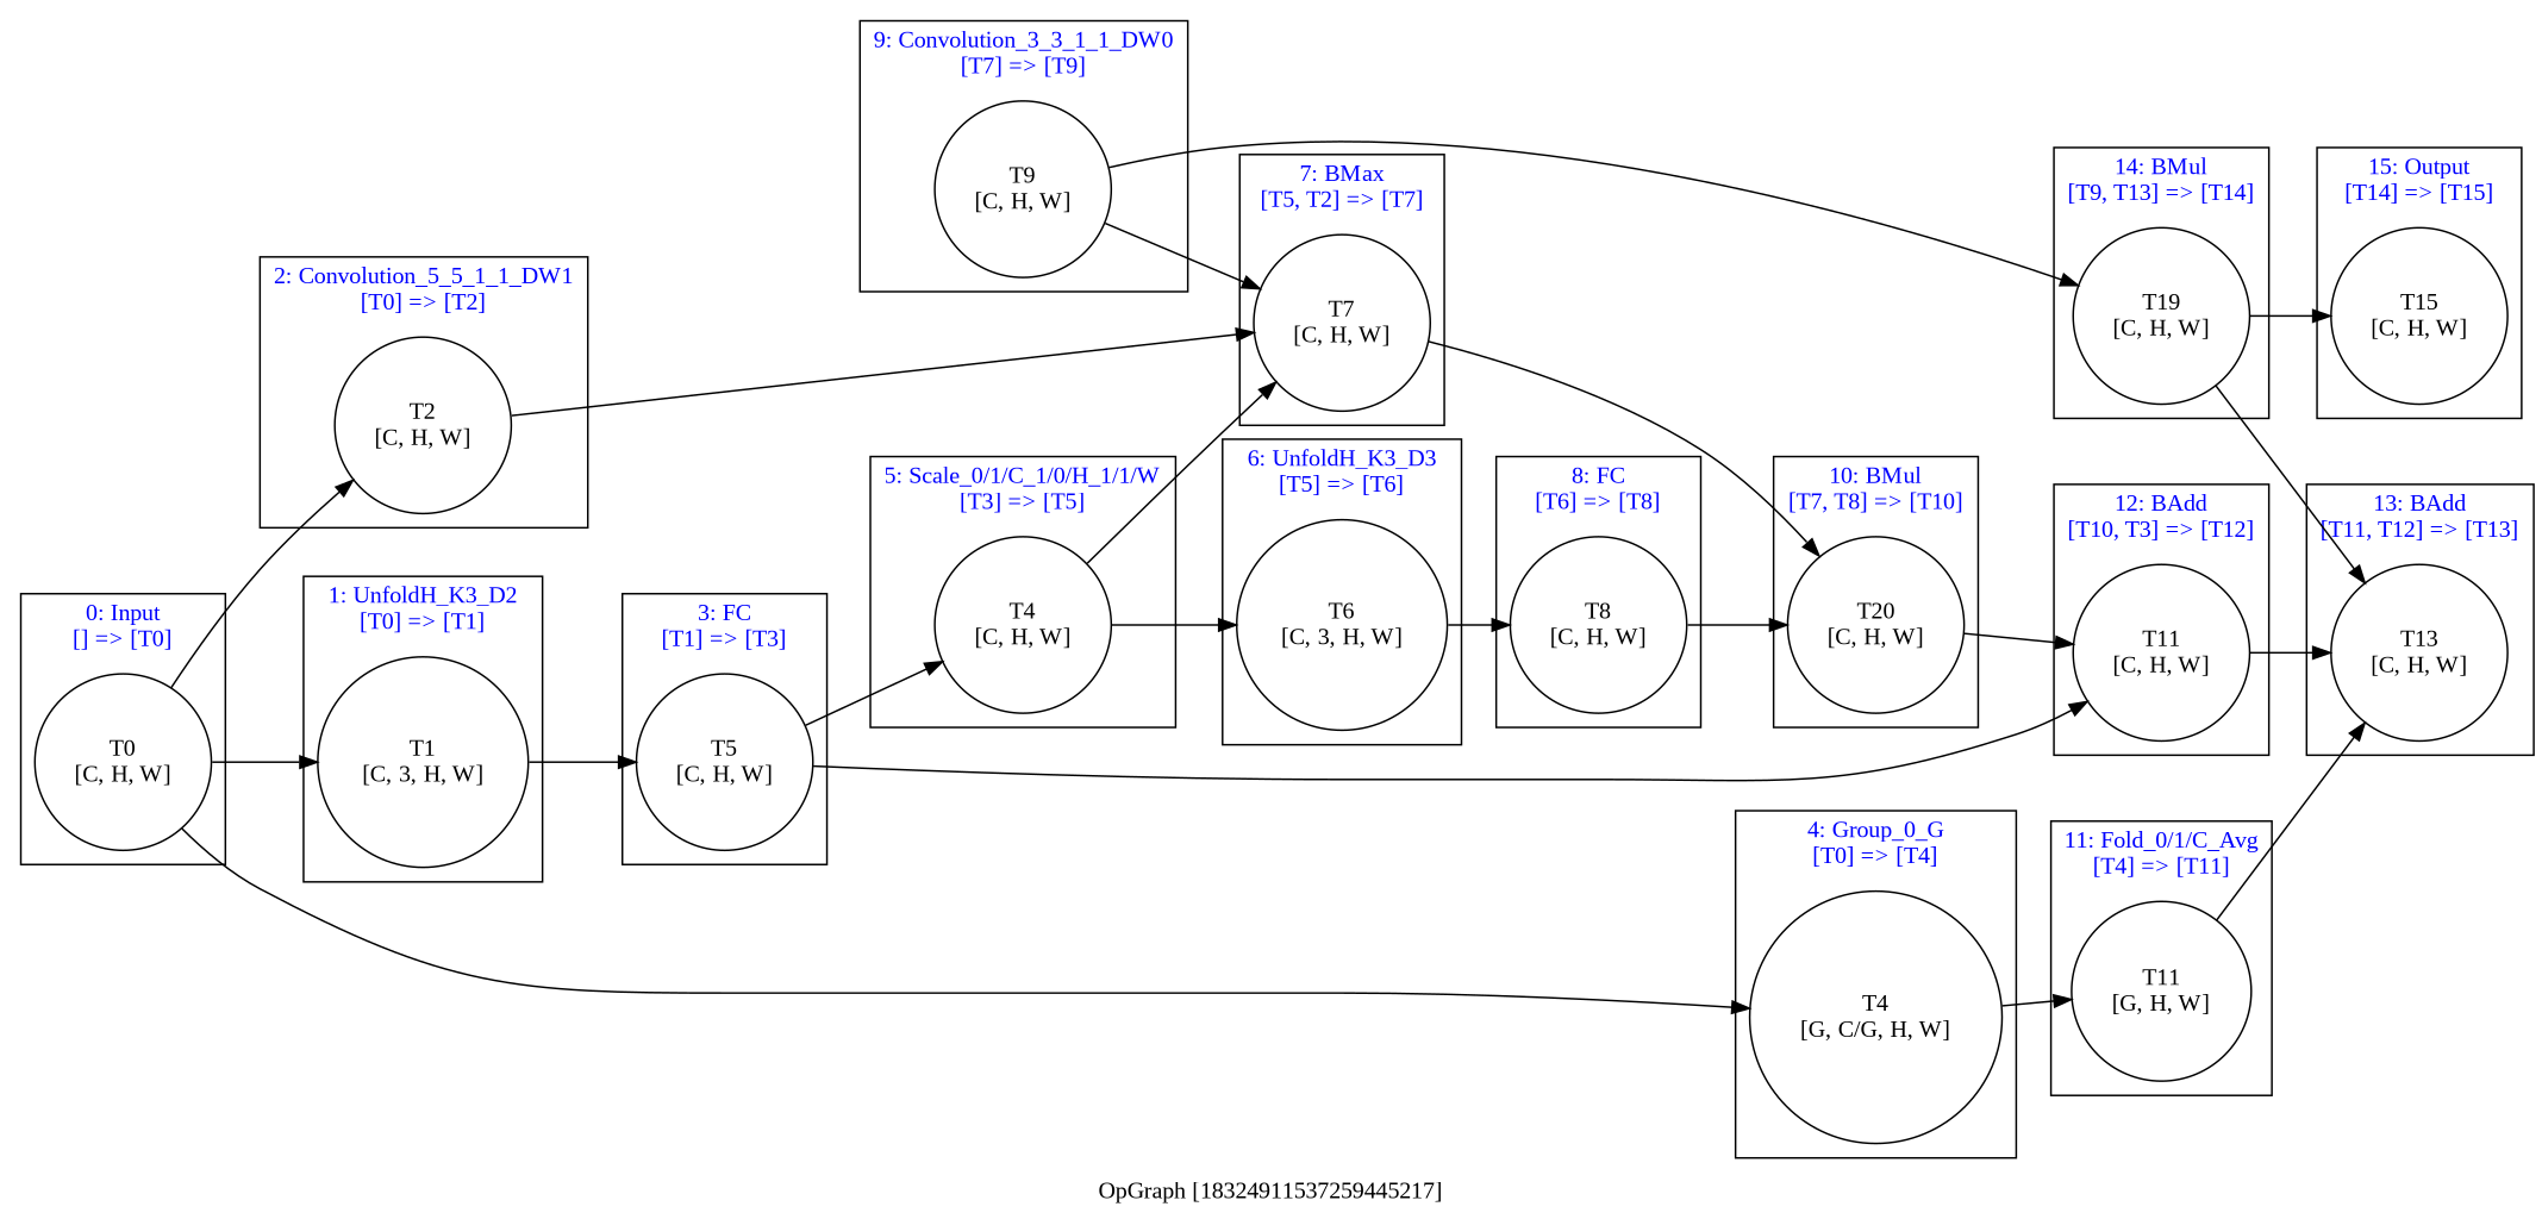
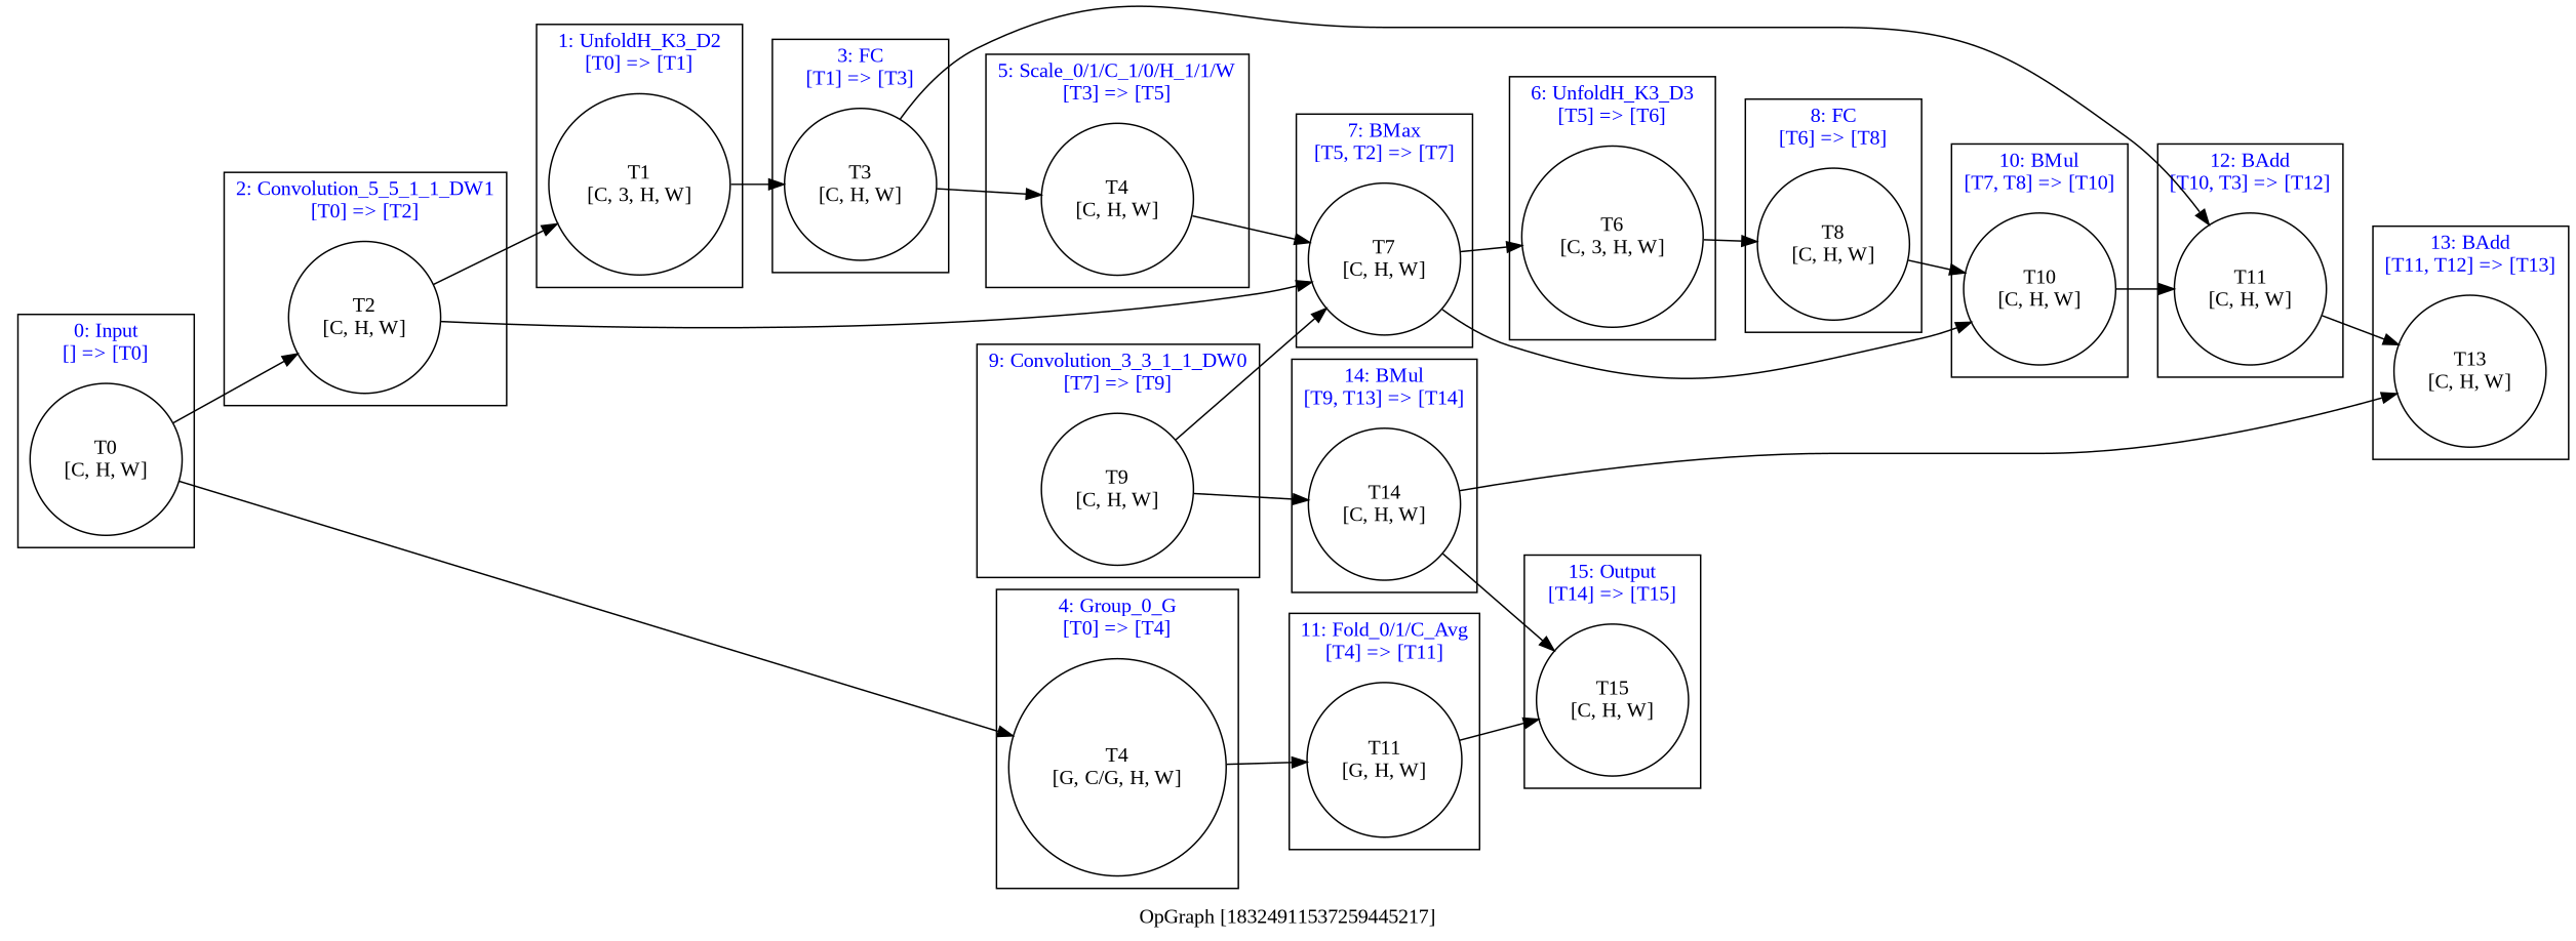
  digraph {
    fontname="Liberation Serif"
    label="OpGraph [18324911537259445217]"
    rankdir=LR
    node [color=black fontname="Liberation Serif" shape=circle]
    edge [fontname="Liberation Serif"]
    n1 [label="T0\n[C, H, W]"]
    n2 [label="T1\n[C, 3, H, W]"]
    n3 [label="T2\n[C, H, W]"]
-   n4 [label="T5\n[C, H, W]"]
+   n4 [label="T3\n[C, H, W]"]
    n5 [label="T4\n[G, C/G, H, W]"]
    n6 [label="T4\n[C, H, W]"]
    n7 [label="T6\n[C, 3, H, W]"]
    n8 [label="T7\n[C, H, W]"]
    n9 [label="T8\n[C, H, W]"]
    n10 [label="T9\n[C, H, W]"]
-   n11 [label="T20\n[C, H, W]"]
+   n11 [label="T10\n[C, H, W]"]
    n12 [label="T11\n[G, H, W]"]
    n13 [label="T11\n[C, H, W]"]
    n14 [label="T13\n[C, H, W]"]
-   n15 [label="T19\n[C, H, W]"]
+   n15 [label="T14\n[C, H, W]"]
    n16 [label="T15\n[C, H, W]"]
    subgraph sub_1 {
      n1
      n2
      n3
      n4
      n5
      n6
      n7
      n8
      n9
      n10
      n11
      n12
      n13
      n14
      n15
      n16
    }
    subgraph cluster_2 {
      fontcolor=blue
      label="0: Input\n[] => [T0]"
      n1
    }
    subgraph cluster_3 {
      fontcolor=blue
      label="1: UnfoldH_K3_D2\n[T0] => [T1]"
      n2
    }
    subgraph cluster_4 {
      fontcolor=blue
      label="2: Convolution_5_5_1_1_DW1\n[T0] => [T2]"
      n3
    }
    subgraph cluster_5 {
      fontcolor=blue
      label="3: FC\n[T1] => [T3]"
      n4
    }
    subgraph cluster_6 {
      fontcolor=blue
      label="4: Group_0_G\n[T0] => [T4]"
      n5
    }
    subgraph cluster_7 {
      fontcolor=blue
      label="5: Scale_0/1/C_1/0/H_1/1/W\n[T3] => [T5]"
      n6
    }
    subgraph cluster_8 {
      fontcolor=blue
      label="6: UnfoldH_K3_D3\n[T5] => [T6]"
      n7
    }
    subgraph cluster_9 {
      fontcolor=blue
      label="7: BMax\n[T5, T2] => [T7]"
      n8
    }
    subgraph cluster_10 {
      fontcolor=blue
      label="8: FC\n[T6] => [T8]"
      n9
    }
    subgraph cluster_11 {
      fontcolor=blue
      label="9: Convolution_3_3_1_1_DW0\n[T7] => [T9]"
      n10
    }
    subgraph cluster_12 {
      fontcolor=blue
      label="10: BMul\n[T7, T8] => [T10]"
      n11
    }
    subgraph cluster_13 {
      fontcolor=blue
      label="11: Fold_0/1/C_Avg\n[T4] => [T11]"
      n12
    }
    subgraph cluster_14 {
      fontcolor=blue
      label="12: BAdd\n[T10, T3] => [T12]"
      n13
    }
    subgraph cluster_15 {
      fontcolor=blue
      label="13: BAdd\n[T11, T12] => [T13]"
      n14
    }
    subgraph cluster_16 {
      fontcolor=blue
      label="14: BMul\n[T9, T13] => [T14]"
      n15
    }
    subgraph cluster_17 {
      fontcolor=blue
      label="15: Output\n[T14] => [T15]"
      n16
    }
-   n1 -> n2
+   n3 -> n2
    n1 -> n3
    n1 -> n5
    n2 -> n4
    n3 -> n8
    n4 -> n6
    n4 -> n13
    n5 -> n12
-   n6 -> n7
+   n8 -> n7
    n6 -> n8
    n7 -> n9
    n8 -> n11
    n9 -> n11
    n10 -> n8
    n10 -> n15
    n11 -> n13
-   n12 -> n14
+   n12 -> n16
    n13 -> n14
    n15 -> n14
    n15 -> n16
  }
